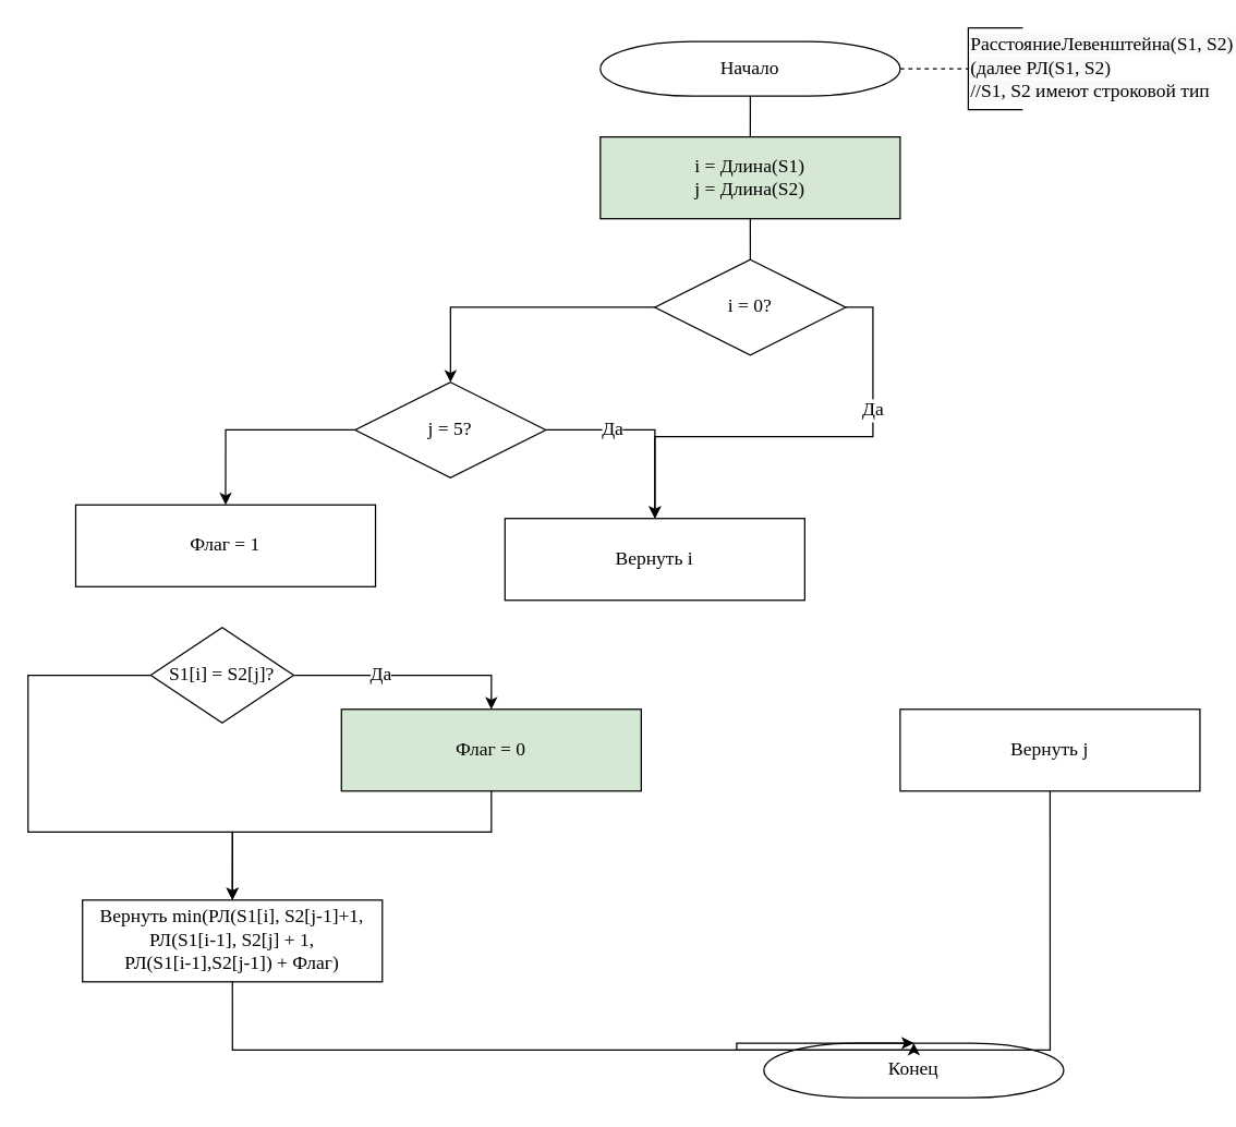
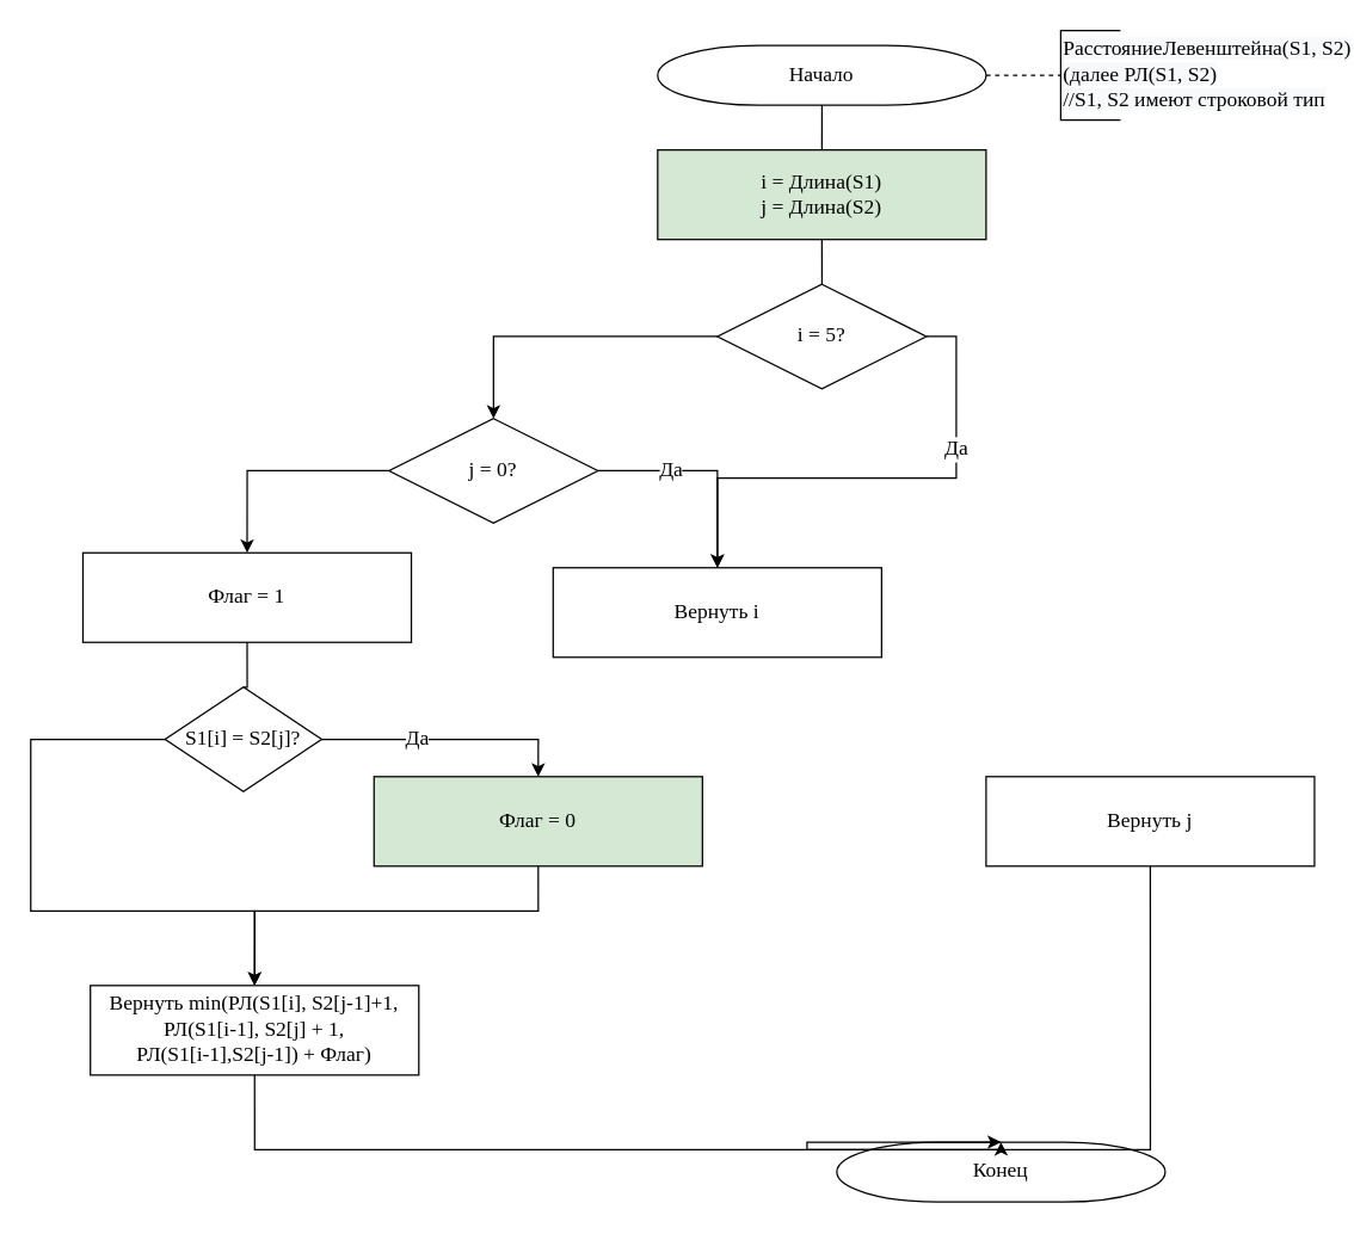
  <mxCell id="0" />
  <mxCell id="1" parent="0" />
  <mxCell id="2" style="edgeStyle=orthogonalEdgeStyle;rounded=0;orthogonalLoop=1;jettySize=auto;html=1;exitX=1;exitY=0.5;exitDx=0;exitDy=0;exitPerimeter=0;entryX=0;entryY=0.5;entryDx=0;entryDy=0;fontFamily=Times New Roman;fontSize=14;endArrow=none;endFill=0;dashed=1;entryPerimeter=0;" edge="1" parent="1" source="3" target="8"><mxGeometry relative="1" as="geometry"><mxPoint x="670.06" y="40" as="targetPoint" /><Array as="points"><mxPoint x="710.06" y="50" /></Array></mxGeometry></mxCell>
  <mxCell id="3" value="Начало" style="strokeWidth=1;html=1;shape=mxgraph.flowchart.terminator;whiteSpace=wrap;fontSize=14;fontFamily=Times New Roman;" vertex="1" parent="1"><mxGeometry x="440.06" y="30" width="220" height="40" as="geometry" /></mxCell>
  <mxCell id="4" value="Конец" style="strokeWidth=1;html=1;shape=mxgraph.flowchart.terminator;whiteSpace=wrap;fontSize=14;fontFamily=Times New Roman;" vertex="1" parent="1"><mxGeometry x="560.06" y="765" width="220" height="40" as="geometry" /></mxCell>
  <mxCell id="5" value="Да" style="edgeStyle=orthogonalEdgeStyle;rounded=0;orthogonalLoop=1;jettySize=auto;html=1;exitX=1;exitY=0.5;exitDx=0;exitDy=0;exitPerimeter=0;endArrow=classic;endFill=1;fontFamily=Times New Roman;fontSize=14;" edge="1" parent="1" source="7" target="12"><mxGeometry x="-0.429" relative="1" as="geometry"><mxPoint x="810.06" y="380" as="targetPoint" /><mxPoint as="offset" /></mxGeometry></mxCell>
  <mxCell id="6" style="edgeStyle=orthogonalEdgeStyle;rounded=0;orthogonalLoop=1;jettySize=auto;html=1;exitX=0;exitY=0.5;exitDx=0;exitDy=0;exitPerimeter=0;endArrow=classic;endFill=1;fontFamily=Times New Roman;fontSize=14;" edge="1" parent="1" source="7" target="11"><mxGeometry relative="1" as="geometry" /></mxCell>
- <mxCell id="7" value="i = 0?" style="strokeWidth=1;html=1;shape=mxgraph.flowchart.decision;whiteSpace=wrap;fontFamily=Times New Roman;fontSize=14;" vertex="1" parent="1"><mxGeometry x="480.06" y="190" width="140" height="70" as="geometry" /></mxCell>
+ <mxCell id="7" value="i = 5?" style="strokeWidth=1;html=1;shape=mxgraph.flowchart.decision;whiteSpace=wrap;fontFamily=Times New Roman;fontSize=14;" vertex="1" parent="1"><mxGeometry x="480.06" y="190" width="140" height="70" as="geometry" /></mxCell>
  <mxCell id="8" value="&lt;span style=&quot;font-family: &amp;#34;times new roman&amp;#34; ; font-size: 14px ; font-style: normal ; font-weight: 400 ; letter-spacing: normal ; text-align: center ; text-indent: 0px ; text-transform: none ; word-spacing: 0px ; background-color: rgb(248 , 249 , 250) ; float: none ; display: inline&quot;&gt;РасстояниеЛевенштейна(S1, S2) &lt;br&gt;(далее РЛ(S1, S2)&lt;br&gt;//S1, S2 имеют строковой тип&lt;br&gt;&lt;/span&gt;" style="strokeWidth=1;html=1;shape=mxgraph.flowchart.annotation_1;align=left;pointerEvents=1;fontFamily=Times New Roman;fontSize=14;" vertex="1" parent="1"><mxGeometry x="710.06" y="20" width="40" height="60" as="geometry" /></mxCell>
  <mxCell id="9" value="Да" style="edgeStyle=orthogonalEdgeStyle;rounded=0;orthogonalLoop=1;jettySize=auto;html=1;exitX=1;exitY=0.5;exitDx=0;exitDy=0;exitPerimeter=0;endArrow=classic;endFill=1;fontFamily=Times New Roman;fontSize=14;" edge="1" parent="1" source="11" target="12"><mxGeometry x="-0.31" relative="1" as="geometry"><mxPoint x="-1" as="offset" /></mxGeometry></mxCell>
  <mxCell id="10" style="edgeStyle=orthogonalEdgeStyle;rounded=0;orthogonalLoop=1;jettySize=auto;html=1;exitX=0;exitY=0.5;exitDx=0;exitDy=0;exitPerimeter=0;entryX=0.5;entryY=0;entryDx=0;entryDy=0;endArrow=classic;endFill=1;fontFamily=Times New Roman;fontSize=14;" edge="1" parent="1" source="11" target="13"><mxGeometry relative="1" as="geometry" /></mxCell>
- <mxCell id="11" value="j = 5?" style="strokeWidth=1;html=1;shape=mxgraph.flowchart.decision;whiteSpace=wrap;fontFamily=Times New Roman;fontSize=14;" vertex="1" parent="1"><mxGeometry x="260.06" y="280" width="140" height="70" as="geometry" /></mxCell>
+ <mxCell id="11" value="j = 0?" style="strokeWidth=1;html=1;shape=mxgraph.flowchart.decision;whiteSpace=wrap;fontFamily=Times New Roman;fontSize=14;" vertex="1" parent="1"><mxGeometry x="260.06" y="280" width="140" height="70" as="geometry" /></mxCell>
  <mxCell id="12" value="Вернуть i" style="rounded=0;whiteSpace=wrap;html=1;strokeWidth=1;fontFamily=Times New Roman;fontSize=14;" vertex="1" parent="1"><mxGeometry x="370.06" y="380" width="220" height="60" as="geometry" /></mxCell>
  <mxCell id="13" value="Флаг = 1" style="rounded=0;whiteSpace=wrap;html=1;strokeWidth=1;fontFamily=Times New Roman;fontSize=14;" vertex="1" parent="1"><mxGeometry x="55.06" y="370" width="220" height="60" as="geometry" /></mxCell>
+ <mxCell id="14" style="edgeStyle=orthogonalEdgeStyle;rounded=0;orthogonalLoop=1;jettySize=auto;html=1;exitX=0.5;exitY=0;exitDx=0;exitDy=0;exitPerimeter=0;entryX=0.5;entryY=1;entryDx=0;entryDy=0;endArrow=none;endFill=0;fontFamily=Times New Roman;fontSize=14;" edge="1" parent="1" source="17" target="13"><mxGeometry relative="1" as="geometry" /></mxCell>
  <mxCell id="15" value="Да" style="edgeStyle=orthogonalEdgeStyle;rounded=0;orthogonalLoop=1;jettySize=auto;html=1;exitX=1;exitY=0.5;exitDx=0;exitDy=0;exitPerimeter=0;entryX=0.5;entryY=0;entryDx=0;entryDy=0;endArrow=classic;endFill=1;fontFamily=Times New Roman;fontSize=14;" edge="1" parent="1" source="17" target="22"><mxGeometry x="-0.25" relative="1" as="geometry"><mxPoint as="offset" /></mxGeometry></mxCell>
  <mxCell id="16" style="edgeStyle=orthogonalEdgeStyle;rounded=0;orthogonalLoop=1;jettySize=auto;html=1;exitX=0;exitY=0.5;exitDx=0;exitDy=0;exitPerimeter=0;endArrow=classic;endFill=1;fontFamily=Times New Roman;fontSize=14;entryX=0.5;entryY=0;entryDx=0;entryDy=0;" edge="1" parent="1" source="17" target="24"><mxGeometry relative="1" as="geometry"><mxPoint x="180.06" y="630" as="targetPoint" /><Array as="points"><mxPoint x="20.06" y="495" /><mxPoint x="20.06" y="610" /><mxPoint x="170.06" y="610" /></Array></mxGeometry></mxCell>
  <mxCell id="17" value="S1[i] = S2[j]?" style="strokeWidth=1;html=1;shape=mxgraph.flowchart.decision;whiteSpace=wrap;fontFamily=Times New Roman;fontSize=14;" vertex="1" parent="1"><mxGeometry x="110.06" y="460" width="105" height="70" as="geometry" /></mxCell>
  <mxCell id="18" style="edgeStyle=orthogonalEdgeStyle;rounded=0;orthogonalLoop=1;jettySize=auto;html=1;exitX=0.5;exitY=0;exitDx=0;exitDy=0;endArrow=none;endFill=0;fontFamily=Times New Roman;fontSize=14;" edge="1" parent="1" source="20" target="3"><mxGeometry relative="1" as="geometry" /></mxCell>
  <mxCell id="19" style="edgeStyle=orthogonalEdgeStyle;rounded=0;orthogonalLoop=1;jettySize=auto;html=1;exitX=0.5;exitY=1;exitDx=0;exitDy=0;endArrow=none;endFill=0;fontFamily=Times New Roman;fontSize=14;" edge="1" parent="1" source="20" target="7"><mxGeometry relative="1" as="geometry" /></mxCell>
  <mxCell id="20" value="i = Длина(S1)&lt;br&gt;j = Длина(S2)" style="rounded=0;whiteSpace=wrap;html=1;strokeWidth=1;fontFamily=Times New Roman;fontSize=14;fillColor=#d5e8d4;" vertex="1" parent="1"><mxGeometry x="440.06" y="100" width="220" height="60" as="geometry" /></mxCell>
  <mxCell id="21" style="edgeStyle=orthogonalEdgeStyle;rounded=0;orthogonalLoop=1;jettySize=auto;html=1;exitX=0.5;exitY=1;exitDx=0;exitDy=0;endArrow=classic;endFill=1;fontFamily=Times New Roman;fontSize=14;entryX=0.5;entryY=0;entryDx=0;entryDy=0;" edge="1" parent="1" source="22" target="24"><mxGeometry relative="1" as="geometry"><Array as="points"><mxPoint x="360.06" y="610" /><mxPoint x="170.06" y="610" /></Array></mxGeometry></mxCell>
  <mxCell id="22" value="Флаг = 0" style="rounded=0;whiteSpace=wrap;html=1;strokeWidth=1;fontFamily=Times New Roman;fontSize=14;fillColor=#d5e8d4;" vertex="1" parent="1"><mxGeometry x="250.06" y="520" width="220" height="60" as="geometry" /></mxCell>
  <mxCell id="23" style="edgeStyle=orthogonalEdgeStyle;rounded=0;orthogonalLoop=1;jettySize=auto;html=1;exitX=0.5;exitY=1;exitDx=0;exitDy=0;entryX=0.5;entryY=0;entryDx=0;entryDy=0;entryPerimeter=0;endArrow=classic;endFill=1;fontFamily=Times New Roman;fontSize=14;" edge="1" parent="1" source="24" target="4"><mxGeometry relative="1" as="geometry"><Array as="points"><mxPoint x="180.06" y="770" /><mxPoint x="540.06" y="770" /></Array></mxGeometry></mxCell>
  <mxCell id="24" value="Вернуть min(РЛ(S1[i], S2[j-1]+1, РЛ(S1[i-1], S2[j] + 1, &lt;br&gt;РЛ(S1[i-1],S2[j-1]) + Флаг)" style="rounded=0;whiteSpace=wrap;html=1;strokeWidth=1;fontFamily=Times New Roman;fontSize=14;" vertex="1" parent="1"><mxGeometry x="60.06" y="660" width="220" height="60" as="geometry" /></mxCell>
  <mxCell id="25" style="edgeStyle=orthogonalEdgeStyle;rounded=0;orthogonalLoop=1;jettySize=auto;html=1;exitX=0.5;exitY=1;exitDx=0;exitDy=0;entryX=0.5;entryY=0;entryDx=0;entryDy=0;entryPerimeter=0;endArrow=classic;endFill=1;fontFamily=Times New Roman;fontSize=14;" edge="1" parent="1" source="26" target="4"><mxGeometry relative="1" as="geometry"><Array as="points"><mxPoint x="770.06" y="770" /><mxPoint x="540.06" y="770" /></Array></mxGeometry></mxCell>
  <mxCell id="26" value="Вернуть j" style="rounded=0;whiteSpace=wrap;html=1;strokeWidth=1;fontFamily=Times New Roman;fontSize=14;" vertex="1" parent="1"><mxGeometry x="660.06" y="520" width="220" height="60" as="geometry" /></mxCell>
